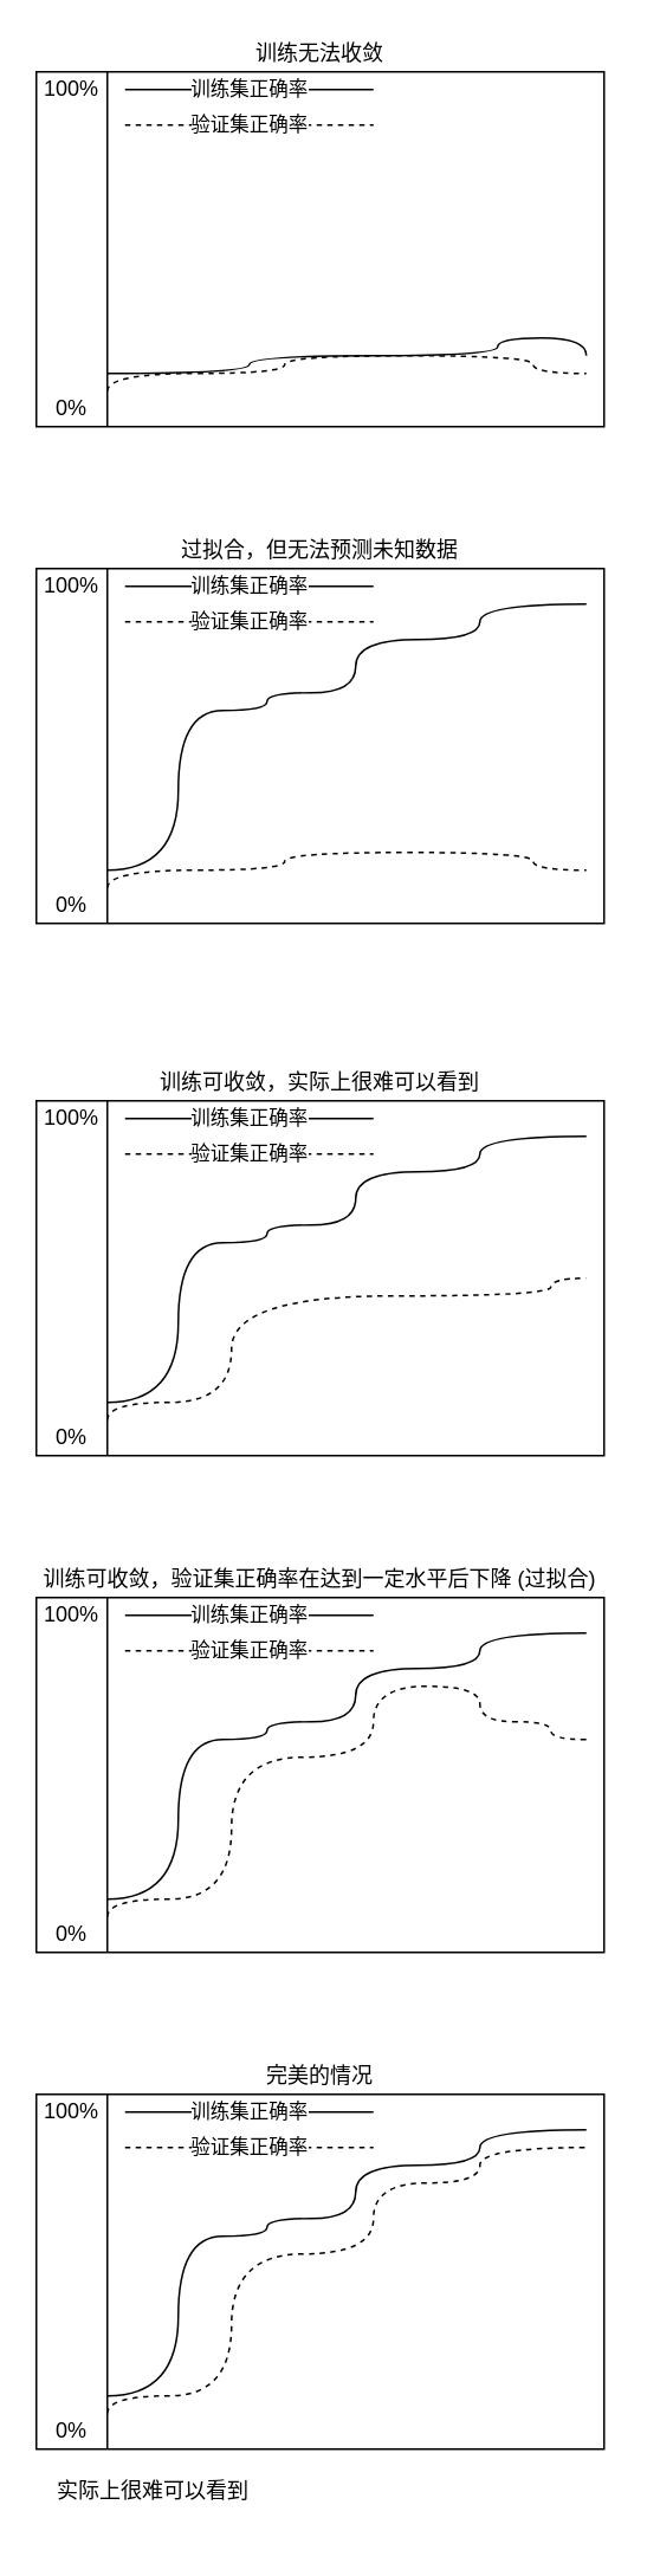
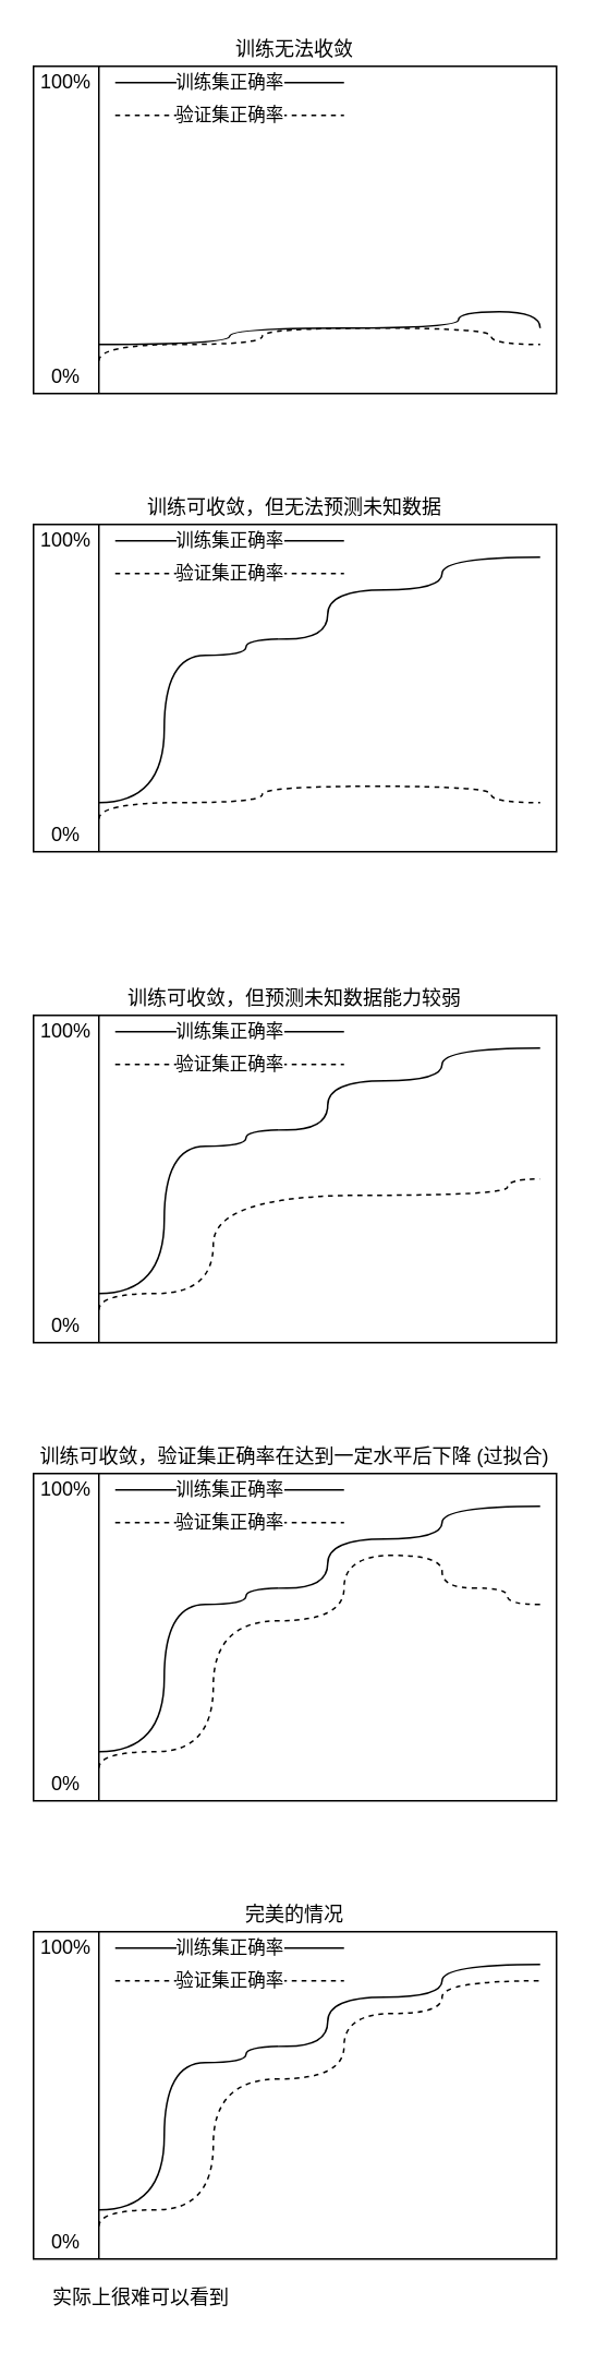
  <mxCell id="0" />
  <mxCell id="1" parent="0" />
  <mxCell id="2" value="" style="rounded=0;whiteSpace=wrap;html=1;" vertex="1" parent="1"><mxGeometry x="20" y="40" width="320" height="200" as="geometry" /></mxCell>
  <mxCell id="3" value="0%" style="text;html=1;strokeColor=none;fillColor=none;align=center;verticalAlign=middle;whiteSpace=wrap;rounded=0;" vertex="1" parent="1"><mxGeometry x="20" y="220" width="40" height="20" as="geometry" /></mxCell>
  <mxCell id="4" value="100%" style="text;html=1;strokeColor=none;fillColor=none;align=center;verticalAlign=middle;whiteSpace=wrap;rounded=0;" vertex="1" parent="1"><mxGeometry x="20" y="40" width="40" height="20" as="geometry" /></mxCell>
  <mxCell id="5" value="" style="endArrow=none;html=1;edgeStyle=orthogonalEdgeStyle;curved=1;" edge="1" parent="1"><mxGeometry width="50" height="50" relative="1" as="geometry"><mxPoint x="60" y="210" as="sourcePoint" /><mxPoint x="330" y="200" as="targetPoint" /><Array as="points"><mxPoint x="140" y="210" /><mxPoint x="140" y="200" /><mxPoint x="280" y="200" /><mxPoint x="280" y="190" /><mxPoint x="330" y="190" /></Array></mxGeometry></mxCell>
  <mxCell id="6" value="" style="endArrow=none;html=1;edgeStyle=orthogonalEdgeStyle;curved=1;dashed=1;" edge="1" parent="1"><mxGeometry width="50" height="50" relative="1" as="geometry"><mxPoint x="60" y="220" as="sourcePoint" /><mxPoint x="330" y="210" as="targetPoint" /><Array as="points"><mxPoint x="60" y="210" /><mxPoint x="160" y="210" /><mxPoint x="160" y="200" /><mxPoint x="300" y="200" /><mxPoint x="300" y="210" /></Array></mxGeometry></mxCell>
  <mxCell id="7" value="验证集正确率" style="endArrow=none;html=1;dashed=1;" edge="1" parent="1"><mxGeometry width="50" height="50" relative="1" as="geometry"><mxPoint x="70" y="70" as="sourcePoint" /><mxPoint x="210" y="70" as="targetPoint" /></mxGeometry></mxCell>
  <mxCell id="8" value="训练集正确率" style="endArrow=none;html=1;" edge="1" parent="1"><mxGeometry width="50" height="50" relative="1" as="geometry"><mxPoint x="70" y="50" as="sourcePoint" /><mxPoint x="210" y="50" as="targetPoint" /></mxGeometry></mxCell>
  <mxCell id="9" value="" style="endArrow=none;html=1;entryX=1;entryY=0;entryDx=0;entryDy=0;exitX=1;exitY=1;exitDx=0;exitDy=0;" edge="1" parent="1" source="3" target="4"><mxGeometry width="50" height="50" relative="1" as="geometry"><mxPoint x="220" y="220" as="sourcePoint" /><mxPoint x="270" y="170" as="targetPoint" /></mxGeometry></mxCell>
  <mxCell id="10" value="训练无法收敛&lt;br&gt;" style="text;html=1;strokeColor=none;fillColor=none;align=center;verticalAlign=middle;whiteSpace=wrap;rounded=0;" vertex="1" parent="1"><mxGeometry x="20" y="20" width="320" height="20" as="geometry" /></mxCell>
  <mxCell id="11" value="" style="rounded=0;whiteSpace=wrap;html=1;" vertex="1" parent="1"><mxGeometry x="20" y="320" width="320" height="200" as="geometry" /></mxCell>
  <mxCell id="12" value="0%" style="text;html=1;strokeColor=none;fillColor=none;align=center;verticalAlign=middle;whiteSpace=wrap;rounded=0;" vertex="1" parent="1"><mxGeometry x="20" y="500" width="40" height="20" as="geometry" /></mxCell>
  <mxCell id="13" value="100%" style="text;html=1;strokeColor=none;fillColor=none;align=center;verticalAlign=middle;whiteSpace=wrap;rounded=0;" vertex="1" parent="1"><mxGeometry x="20" y="320" width="40" height="20" as="geometry" /></mxCell>
  <mxCell id="14" value="" style="endArrow=none;html=1;edgeStyle=orthogonalEdgeStyle;curved=1;" edge="1" parent="1"><mxGeometry width="50" height="50" relative="1" as="geometry"><mxPoint x="60" y="490" as="sourcePoint" /><mxPoint x="330" y="340" as="targetPoint" /><Array as="points"><mxPoint x="100" y="490" /><mxPoint x="100" y="400" /><mxPoint x="150" y="400" /><mxPoint x="150" y="390" /><mxPoint x="200" y="390" /><mxPoint x="200" y="360" /><mxPoint x="270" y="360" /><mxPoint x="270" y="340" /><mxPoint x="330" y="340" /></Array></mxGeometry></mxCell>
  <mxCell id="15" value="" style="endArrow=none;html=1;edgeStyle=orthogonalEdgeStyle;curved=1;dashed=1;" edge="1" parent="1"><mxGeometry width="50" height="50" relative="1" as="geometry"><mxPoint x="60" y="500" as="sourcePoint" /><mxPoint x="330" y="490" as="targetPoint" /><Array as="points"><mxPoint x="60" y="490" /><mxPoint x="160" y="490" /><mxPoint x="160" y="480" /><mxPoint x="300" y="480" /><mxPoint x="300" y="490" /></Array></mxGeometry></mxCell>
  <mxCell id="16" value="验证集正确率" style="endArrow=none;html=1;dashed=1;" edge="1" parent="1"><mxGeometry width="50" height="50" relative="1" as="geometry"><mxPoint x="70" y="350" as="sourcePoint" /><mxPoint x="210" y="350" as="targetPoint" /></mxGeometry></mxCell>
  <mxCell id="17" value="训练集正确率" style="endArrow=none;html=1;" edge="1" parent="1"><mxGeometry width="50" height="50" relative="1" as="geometry"><mxPoint x="70" y="330" as="sourcePoint" /><mxPoint x="210" y="330" as="targetPoint" /></mxGeometry></mxCell>
  <mxCell id="18" value="" style="endArrow=none;html=1;entryX=1;entryY=0;entryDx=0;entryDy=0;exitX=1;exitY=1;exitDx=0;exitDy=0;" edge="1" parent="1" source="12" target="13"><mxGeometry width="50" height="50" relative="1" as="geometry"><mxPoint x="220" y="500" as="sourcePoint" /><mxPoint x="270" y="450" as="targetPoint" /></mxGeometry></mxCell>
- <mxCell id="19" value="过拟合，但无法预测未知数据" style="text;html=1;strokeColor=none;fillColor=none;align=center;verticalAlign=middle;whiteSpace=wrap;rounded=0;" vertex="1" parent="1"><mxGeometry x="20" y="300" width="320" height="20" as="geometry" /></mxCell>
+ <mxCell id="19" value="训练可收敛，但无法预测未知数据" style="text;html=1;strokeColor=none;fillColor=none;align=center;verticalAlign=middle;whiteSpace=wrap;rounded=0;" vertex="1" parent="1"><mxGeometry x="20" y="300" width="320" height="20" as="geometry" /></mxCell>
  <mxCell id="20" value="" style="rounded=0;whiteSpace=wrap;html=1;" vertex="1" parent="1"><mxGeometry x="20" y="620" width="320" height="200" as="geometry" /></mxCell>
  <mxCell id="21" value="0%" style="text;html=1;strokeColor=none;fillColor=none;align=center;verticalAlign=middle;whiteSpace=wrap;rounded=0;" vertex="1" parent="1"><mxGeometry x="20" y="800" width="40" height="20" as="geometry" /></mxCell>
  <mxCell id="22" value="100%" style="text;html=1;strokeColor=none;fillColor=none;align=center;verticalAlign=middle;whiteSpace=wrap;rounded=0;" vertex="1" parent="1"><mxGeometry x="20" y="620" width="40" height="20" as="geometry" /></mxCell>
  <mxCell id="23" value="" style="endArrow=none;html=1;edgeStyle=orthogonalEdgeStyle;curved=1;" edge="1" parent="1"><mxGeometry width="50" height="50" relative="1" as="geometry"><mxPoint x="60" y="790" as="sourcePoint" /><mxPoint x="330" y="640" as="targetPoint" /><Array as="points"><mxPoint x="100" y="790" /><mxPoint x="100" y="700" /><mxPoint x="150" y="700" /><mxPoint x="150" y="690" /><mxPoint x="200" y="690" /><mxPoint x="200" y="660" /><mxPoint x="270" y="660" /><mxPoint x="270" y="640" /><mxPoint x="330" y="640" /></Array></mxGeometry></mxCell>
  <mxCell id="24" value="" style="endArrow=none;html=1;edgeStyle=orthogonalEdgeStyle;curved=1;dashed=1;" edge="1" parent="1"><mxGeometry width="50" height="50" relative="1" as="geometry"><mxPoint x="60" y="800" as="sourcePoint" /><mxPoint x="330" y="720" as="targetPoint" /><Array as="points"><mxPoint x="60" y="790" /><mxPoint x="130" y="790" /><mxPoint x="130" y="730" /><mxPoint x="310" y="730" /><mxPoint x="310" y="720" /></Array></mxGeometry></mxCell>
  <mxCell id="25" value="验证集正确率" style="endArrow=none;html=1;dashed=1;" edge="1" parent="1"><mxGeometry width="50" height="50" relative="1" as="geometry"><mxPoint x="70" y="650" as="sourcePoint" /><mxPoint x="210" y="650" as="targetPoint" /></mxGeometry></mxCell>
  <mxCell id="26" value="训练集正确率" style="endArrow=none;html=1;" edge="1" parent="1"><mxGeometry width="50" height="50" relative="1" as="geometry"><mxPoint x="70" y="630" as="sourcePoint" /><mxPoint x="210" y="630" as="targetPoint" /></mxGeometry></mxCell>
  <mxCell id="27" value="" style="endArrow=none;html=1;entryX=1;entryY=0;entryDx=0;entryDy=0;exitX=1;exitY=1;exitDx=0;exitDy=0;" edge="1" parent="1" source="21" target="22"><mxGeometry width="50" height="50" relative="1" as="geometry"><mxPoint x="220" y="800" as="sourcePoint" /><mxPoint x="270" y="750" as="targetPoint" /></mxGeometry></mxCell>
- <mxCell id="28" value="训练可收敛，实际上很难可以看到" style="text;html=1;strokeColor=none;fillColor=none;align=center;verticalAlign=middle;whiteSpace=wrap;rounded=0;" vertex="1" parent="1"><mxGeometry x="20" y="600" width="320" height="20" as="geometry" /></mxCell>
+ <mxCell id="28" value="训练可收敛，但预测未知数据能力较弱" style="text;html=1;strokeColor=none;fillColor=none;align=center;verticalAlign=middle;whiteSpace=wrap;rounded=0;" vertex="1" parent="1"><mxGeometry x="20" y="600" width="320" height="20" as="geometry" /></mxCell>
  <mxCell id="29" value="" style="rounded=0;whiteSpace=wrap;html=1;" vertex="1" parent="1"><mxGeometry x="20" y="900" width="320" height="200" as="geometry" /></mxCell>
  <mxCell id="30" value="0%" style="text;html=1;strokeColor=none;fillColor=none;align=center;verticalAlign=middle;whiteSpace=wrap;rounded=0;" vertex="1" parent="1"><mxGeometry x="20" y="1080" width="40" height="20" as="geometry" /></mxCell>
  <mxCell id="31" value="100%" style="text;html=1;strokeColor=none;fillColor=none;align=center;verticalAlign=middle;whiteSpace=wrap;rounded=0;" vertex="1" parent="1"><mxGeometry x="20" y="900" width="40" height="20" as="geometry" /></mxCell>
  <mxCell id="32" value="" style="endArrow=none;html=1;edgeStyle=orthogonalEdgeStyle;curved=1;" edge="1" parent="1"><mxGeometry width="50" height="50" relative="1" as="geometry"><mxPoint x="60" y="1070" as="sourcePoint" /><mxPoint x="330" y="920" as="targetPoint" /><Array as="points"><mxPoint x="100" y="1070" /><mxPoint x="100" y="980" /><mxPoint x="150" y="980" /><mxPoint x="150" y="970" /><mxPoint x="200" y="970" /><mxPoint x="200" y="940" /><mxPoint x="270" y="940" /><mxPoint x="270" y="920" /><mxPoint x="330" y="920" /></Array></mxGeometry></mxCell>
  <mxCell id="33" value="" style="endArrow=none;html=1;edgeStyle=orthogonalEdgeStyle;curved=1;dashed=1;" edge="1" parent="1"><mxGeometry width="50" height="50" relative="1" as="geometry"><mxPoint x="60" y="1080" as="sourcePoint" /><mxPoint x="330" y="980" as="targetPoint" /><Array as="points"><mxPoint x="60" y="1070" /><mxPoint x="130" y="1070" /><mxPoint x="130" y="990" /><mxPoint x="210" y="990" /><mxPoint x="210" y="950" /><mxPoint x="270" y="950" /><mxPoint x="270" y="970" /><mxPoint x="310" y="970" /><mxPoint x="310" y="980" /><mxPoint x="330" y="980" /></Array></mxGeometry></mxCell>
  <mxCell id="34" value="验证集正确率" style="endArrow=none;html=1;dashed=1;" edge="1" parent="1"><mxGeometry width="50" height="50" relative="1" as="geometry"><mxPoint x="70" y="930" as="sourcePoint" /><mxPoint x="210" y="930" as="targetPoint" /></mxGeometry></mxCell>
  <mxCell id="35" value="训练集正确率" style="endArrow=none;html=1;" edge="1" parent="1"><mxGeometry width="50" height="50" relative="1" as="geometry"><mxPoint x="70" y="910" as="sourcePoint" /><mxPoint x="210" y="910" as="targetPoint" /></mxGeometry></mxCell>
  <mxCell id="36" value="" style="endArrow=none;html=1;entryX=1;entryY=0;entryDx=0;entryDy=0;exitX=1;exitY=1;exitDx=0;exitDy=0;" edge="1" parent="1" source="30" target="31"><mxGeometry width="50" height="50" relative="1" as="geometry"><mxPoint x="220" y="1080" as="sourcePoint" /><mxPoint x="270" y="1030" as="targetPoint" /></mxGeometry></mxCell>
  <mxCell id="37" value="训练可收敛，验证集正确率在达到一定水平后下降 (过拟合)" style="text;html=1;strokeColor=none;fillColor=none;align=center;verticalAlign=middle;whiteSpace=wrap;rounded=0;" vertex="1" parent="1"><mxGeometry x="20" y="880" width="320" height="20" as="geometry" /></mxCell>
  <mxCell id="38" value="" style="rounded=0;whiteSpace=wrap;html=1;" vertex="1" parent="1"><mxGeometry x="20" y="1180" width="320" height="200" as="geometry" /></mxCell>
  <mxCell id="39" value="0%" style="text;html=1;strokeColor=none;fillColor=none;align=center;verticalAlign=middle;whiteSpace=wrap;rounded=0;" vertex="1" parent="1"><mxGeometry x="20" y="1360" width="40" height="20" as="geometry" /></mxCell>
  <mxCell id="40" value="100%" style="text;html=1;strokeColor=none;fillColor=none;align=center;verticalAlign=middle;whiteSpace=wrap;rounded=0;" vertex="1" parent="1"><mxGeometry x="20" y="1180" width="40" height="20" as="geometry" /></mxCell>
  <mxCell id="41" value="" style="endArrow=none;html=1;edgeStyle=orthogonalEdgeStyle;curved=1;" edge="1" parent="1"><mxGeometry width="50" height="50" relative="1" as="geometry"><mxPoint x="60" y="1350" as="sourcePoint" /><mxPoint x="330" y="1200" as="targetPoint" /><Array as="points"><mxPoint x="100" y="1350" /><mxPoint x="100" y="1260" /><mxPoint x="150" y="1260" /><mxPoint x="150" y="1250" /><mxPoint x="200" y="1250" /><mxPoint x="200" y="1220" /><mxPoint x="270" y="1220" /><mxPoint x="270" y="1200" /><mxPoint x="330" y="1200" /></Array></mxGeometry></mxCell>
  <mxCell id="42" value="" style="endArrow=none;html=1;edgeStyle=orthogonalEdgeStyle;curved=1;dashed=1;" edge="1" parent="1"><mxGeometry width="50" height="50" relative="1" as="geometry"><mxPoint x="60" y="1360" as="sourcePoint" /><mxPoint x="330" y="1210" as="targetPoint" /><Array as="points"><mxPoint x="60" y="1350" /><mxPoint x="130" y="1350" /><mxPoint x="130" y="1270" /><mxPoint x="210" y="1270" /><mxPoint x="210" y="1230" /><mxPoint x="270" y="1230" /><mxPoint x="270" y="1210" /><mxPoint x="330" y="1210" /></Array></mxGeometry></mxCell>
  <mxCell id="43" value="验证集正确率" style="endArrow=none;html=1;dashed=1;" edge="1" parent="1"><mxGeometry width="50" height="50" relative="1" as="geometry"><mxPoint x="70" y="1210" as="sourcePoint" /><mxPoint x="210" y="1210" as="targetPoint" /></mxGeometry></mxCell>
  <mxCell id="44" value="训练集正确率" style="endArrow=none;html=1;" edge="1" parent="1"><mxGeometry width="50" height="50" relative="1" as="geometry"><mxPoint x="70" y="1190" as="sourcePoint" /><mxPoint x="210" y="1190" as="targetPoint" /></mxGeometry></mxCell>
  <mxCell id="45" value="" style="endArrow=none;html=1;entryX=1;entryY=0;entryDx=0;entryDy=0;exitX=1;exitY=1;exitDx=0;exitDy=0;" edge="1" parent="1" source="39" target="40"><mxGeometry width="50" height="50" relative="1" as="geometry"><mxPoint x="220" y="1360" as="sourcePoint" /><mxPoint x="270" y="1310" as="targetPoint" /></mxGeometry></mxCell>
  <mxCell id="46" value="完美的情况" style="text;html=1;strokeColor=none;fillColor=none;align=center;verticalAlign=middle;whiteSpace=wrap;rounded=0;" vertex="1" parent="1"><mxGeometry x="20" y="1160" width="320" height="20" as="geometry" /></mxCell>
  <mxCell id="47" value="实际上很难可以看到" style="text;html=1;strokeColor=none;fillColor=none;align=left;verticalAlign=top;whiteSpace=wrap;rounded=0;" vertex="1" parent="1"><mxGeometry x="30" y="1390" width="320" height="40" as="geometry" /></mxCell>
